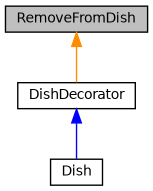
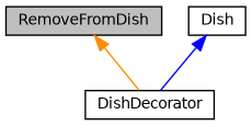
  digraph {
    node [color=black fillcolor=white fontname=Helvetica fontsize=10 shape=record style=filled]
    edge [dir=back fontname=Helvetica fontsize=10 labelfontname=Helvetica labelfontsize=10 style=solid]
    n1 [fillcolor=grey75 fontcolor=black height=0.2 label=RemoveFromDish width=0.4]
    n2 [height=0.2 label=DishDecorator width=0.4]
    n3 [height=0.2 label=Dish width=0.4]
    n1 -> n2 [color=darkorange]
-   n2 -> n3 [color=blue]
+   n3 -> n2 [color=blue]
  }
